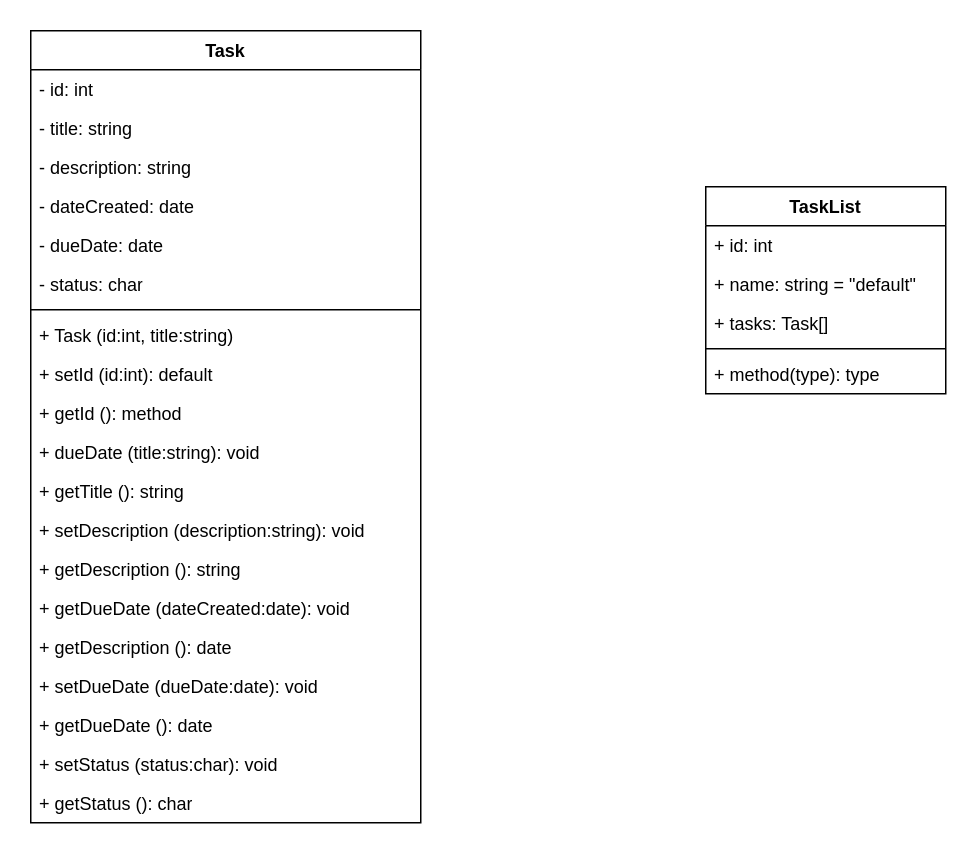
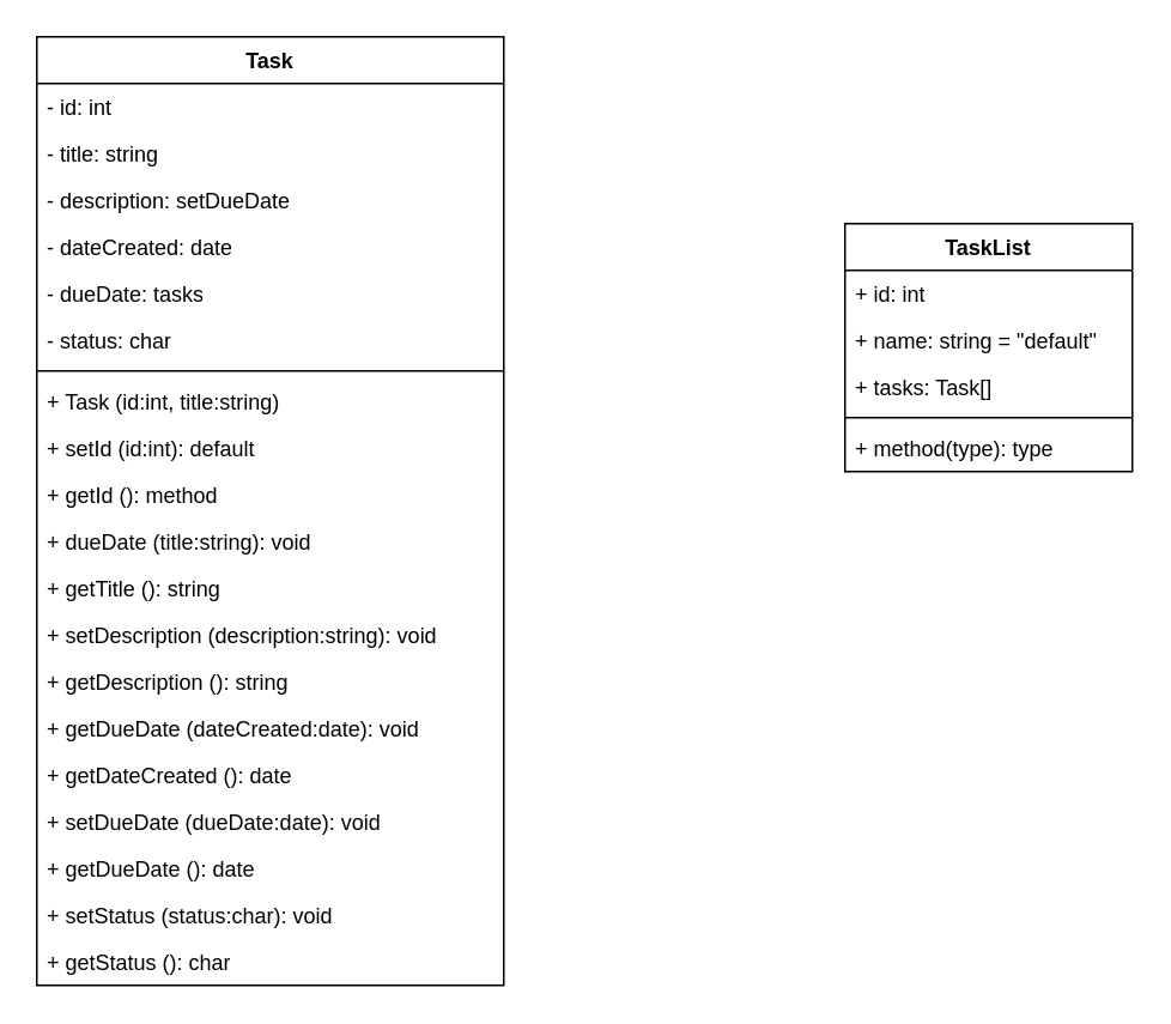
  <mxCell id="0" />
  <mxCell id="1" parent="0" />
  <mxCell id="2" value="Task" style="swimlane;fontStyle=1;align=center;verticalAlign=top;childLayout=stackLayout;horizontal=1;startSize=26;horizontalStack=0;resizeParent=1;resizeParentMax=0;resizeLast=0;collapsible=1;marginBottom=0;whiteSpace=wrap;html=1;" parent="1" vertex="1"><mxGeometry x="20" y="20" width="260" height="528" as="geometry" /></mxCell>
  <mxCell id="3" value="- id: int" style="text;strokeColor=none;fillColor=none;align=left;verticalAlign=top;spacingLeft=4;spacingRight=4;overflow=hidden;rotatable=0;points=[[0,0.5],[1,0.5]];portConstraint=eastwest;whiteSpace=wrap;html=1;" parent="2" vertex="1"><mxGeometry y="26" width="260" height="26" as="geometry" /></mxCell>
  <mxCell id="4" value="- title: string" style="text;strokeColor=none;fillColor=none;align=left;verticalAlign=top;spacingLeft=4;spacingRight=4;overflow=hidden;rotatable=0;points=[[0,0.5],[1,0.5]];portConstraint=eastwest;whiteSpace=wrap;html=1;" parent="2" vertex="1"><mxGeometry y="52" width="260" height="26" as="geometry" /></mxCell>
- <mxCell id="5" value="- description: string" style="text;strokeColor=none;fillColor=none;align=left;verticalAlign=top;spacingLeft=4;spacingRight=4;overflow=hidden;rotatable=0;points=[[0,0.5],[1,0.5]];portConstraint=eastwest;whiteSpace=wrap;html=1;" parent="2" vertex="1"><mxGeometry y="78" width="260" height="26" as="geometry" /></mxCell>
+ <mxCell id="5" value="- description: setDueDate" style="text;strokeColor=none;fillColor=none;align=left;verticalAlign=top;spacingLeft=4;spacingRight=4;overflow=hidden;rotatable=0;points=[[0,0.5],[1,0.5]];portConstraint=eastwest;whiteSpace=wrap;html=1;" parent="2" vertex="1"><mxGeometry y="78" width="260" height="26" as="geometry" /></mxCell>
  <mxCell id="6" value="- dateCreated: date" style="text;strokeColor=none;fillColor=none;align=left;verticalAlign=top;spacingLeft=4;spacingRight=4;overflow=hidden;rotatable=0;points=[[0,0.5],[1,0.5]];portConstraint=eastwest;whiteSpace=wrap;html=1;" parent="2" vertex="1"><mxGeometry y="104" width="260" height="26" as="geometry" /></mxCell>
- <mxCell id="7" value="- dueDate: date" style="text;strokeColor=none;fillColor=none;align=left;verticalAlign=top;spacingLeft=4;spacingRight=4;overflow=hidden;rotatable=0;points=[[0,0.5],[1,0.5]];portConstraint=eastwest;whiteSpace=wrap;html=1;" parent="2" vertex="1"><mxGeometry y="130" width="260" height="26" as="geometry" /></mxCell>
+ <mxCell id="7" value="- dueDate: tasks" style="text;strokeColor=none;fillColor=none;align=left;verticalAlign=top;spacingLeft=4;spacingRight=4;overflow=hidden;rotatable=0;points=[[0,0.5],[1,0.5]];portConstraint=eastwest;whiteSpace=wrap;html=1;" parent="2" vertex="1"><mxGeometry y="130" width="260" height="26" as="geometry" /></mxCell>
  <mxCell id="8" value="- status: char" style="text;strokeColor=none;fillColor=none;align=left;verticalAlign=top;spacingLeft=4;spacingRight=4;overflow=hidden;rotatable=0;points=[[0,0.5],[1,0.5]];portConstraint=eastwest;whiteSpace=wrap;html=1;" parent="2" vertex="1"><mxGeometry y="156" width="260" height="26" as="geometry" /></mxCell>
  <mxCell id="9" value="" style="line;strokeWidth=1;fillColor=none;align=left;verticalAlign=middle;spacingTop=-1;spacingLeft=3;spacingRight=3;rotatable=0;labelPosition=right;points=[];portConstraint=eastwest;strokeColor=inherit;" parent="2" vertex="1"><mxGeometry y="182" width="260" height="8" as="geometry" /></mxCell>
  <mxCell id="10" value="+ Task (id:int, title:string)" style="text;strokeColor=none;fillColor=none;align=left;verticalAlign=top;spacingLeft=4;spacingRight=4;overflow=hidden;rotatable=0;points=[[0,0.5],[1,0.5]];portConstraint=eastwest;whiteSpace=wrap;html=1;" parent="2" vertex="1"><mxGeometry y="190" width="260" height="26" as="geometry" /></mxCell>
  <mxCell id="11" value="+ setId (id:int): default" style="text;strokeColor=none;fillColor=none;align=left;verticalAlign=top;spacingLeft=4;spacingRight=4;overflow=hidden;rotatable=0;points=[[0,0.5],[1,0.5]];portConstraint=eastwest;whiteSpace=wrap;html=1;" parent="2" vertex="1"><mxGeometry y="216" width="260" height="26" as="geometry" /></mxCell>
  <mxCell id="12" value="+ getId (): method" style="text;strokeColor=none;fillColor=none;align=left;verticalAlign=top;spacingLeft=4;spacingRight=4;overflow=hidden;rotatable=0;points=[[0,0.5],[1,0.5]];portConstraint=eastwest;whiteSpace=wrap;html=1;" parent="2" vertex="1"><mxGeometry y="242" width="260" height="26" as="geometry" /></mxCell>
  <mxCell id="13" value="+ dueDate (title:string): void" style="text;strokeColor=none;fillColor=none;align=left;verticalAlign=top;spacingLeft=4;spacingRight=4;overflow=hidden;rotatable=0;points=[[0,0.5],[1,0.5]];portConstraint=eastwest;whiteSpace=wrap;html=1;" parent="2" vertex="1"><mxGeometry y="268" width="260" height="26" as="geometry" /></mxCell>
  <mxCell id="14" value="+ getTitle (): string" style="text;strokeColor=none;fillColor=none;align=left;verticalAlign=top;spacingLeft=4;spacingRight=4;overflow=hidden;rotatable=0;points=[[0,0.5],[1,0.5]];portConstraint=eastwest;whiteSpace=wrap;html=1;" parent="2" vertex="1"><mxGeometry y="294" width="260" height="26" as="geometry" /></mxCell>
  <mxCell id="15" value="+ setDescription (description:string): void" style="text;strokeColor=none;fillColor=none;align=left;verticalAlign=top;spacingLeft=4;spacingRight=4;overflow=hidden;rotatable=0;points=[[0,0.5],[1,0.5]];portConstraint=eastwest;whiteSpace=wrap;html=1;" parent="2" vertex="1"><mxGeometry y="320" width="260" height="26" as="geometry" /></mxCell>
  <mxCell id="16" value="+ getDescription (): string" style="text;strokeColor=none;fillColor=none;align=left;verticalAlign=top;spacingLeft=4;spacingRight=4;overflow=hidden;rotatable=0;points=[[0,0.5],[1,0.5]];portConstraint=eastwest;whiteSpace=wrap;html=1;" parent="2" vertex="1"><mxGeometry y="346" width="260" height="26" as="geometry" /></mxCell>
  <mxCell id="17" value="+ getDueDate (dateCreated:date): void" style="text;strokeColor=none;fillColor=none;align=left;verticalAlign=top;spacingLeft=4;spacingRight=4;overflow=hidden;rotatable=0;points=[[0,0.5],[1,0.5]];portConstraint=eastwest;whiteSpace=wrap;html=1;" parent="2" vertex="1"><mxGeometry y="372" width="260" height="26" as="geometry" /></mxCell>
- <mxCell id="18" value="+ getDescription (): date" style="text;strokeColor=none;fillColor=none;align=left;verticalAlign=top;spacingLeft=4;spacingRight=4;overflow=hidden;rotatable=0;points=[[0,0.5],[1,0.5]];portConstraint=eastwest;whiteSpace=wrap;html=1;" parent="2" vertex="1"><mxGeometry y="398" width="260" height="26" as="geometry" /></mxCell>
+ <mxCell id="18" value="+ getDateCreated (): date" style="text;strokeColor=none;fillColor=none;align=left;verticalAlign=top;spacingLeft=4;spacingRight=4;overflow=hidden;rotatable=0;points=[[0,0.5],[1,0.5]];portConstraint=eastwest;whiteSpace=wrap;html=1;" parent="2" vertex="1"><mxGeometry y="398" width="260" height="26" as="geometry" /></mxCell>
  <mxCell id="19" value="+ setDueDate (dueDate:date): void" style="text;strokeColor=none;fillColor=none;align=left;verticalAlign=top;spacingLeft=4;spacingRight=4;overflow=hidden;rotatable=0;points=[[0,0.5],[1,0.5]];portConstraint=eastwest;whiteSpace=wrap;html=1;" parent="2" vertex="1"><mxGeometry y="424" width="260" height="26" as="geometry" /></mxCell>
  <mxCell id="20" value="+ getDueDate (): date" style="text;strokeColor=none;fillColor=none;align=left;verticalAlign=top;spacingLeft=4;spacingRight=4;overflow=hidden;rotatable=0;points=[[0,0.5],[1,0.5]];portConstraint=eastwest;whiteSpace=wrap;html=1;" parent="2" vertex="1"><mxGeometry y="450" width="260" height="26" as="geometry" /></mxCell>
  <mxCell id="21" value="+ setStatus (status:char): void" style="text;strokeColor=none;fillColor=none;align=left;verticalAlign=top;spacingLeft=4;spacingRight=4;overflow=hidden;rotatable=0;points=[[0,0.5],[1,0.5]];portConstraint=eastwest;whiteSpace=wrap;html=1;" parent="2" vertex="1"><mxGeometry y="476" width="260" height="26" as="geometry" /></mxCell>
  <mxCell id="22" value="+ getStatus (): char" style="text;strokeColor=none;fillColor=none;align=left;verticalAlign=top;spacingLeft=4;spacingRight=4;overflow=hidden;rotatable=0;points=[[0,0.5],[1,0.5]];portConstraint=eastwest;whiteSpace=wrap;html=1;" parent="2" vertex="1"><mxGeometry y="502" width="260" height="26" as="geometry" /></mxCell>
  <mxCell id="23" value="TaskList" style="swimlane;fontStyle=1;align=center;verticalAlign=top;childLayout=stackLayout;horizontal=1;startSize=26;horizontalStack=0;resizeParent=1;resizeParentMax=0;resizeLast=0;collapsible=1;marginBottom=0;whiteSpace=wrap;html=1;" vertex="1" parent="1"><mxGeometry x="470" y="124" width="160" height="138" as="geometry" /></mxCell>
  <mxCell id="24" value="+ id: int" style="text;strokeColor=none;fillColor=none;align=left;verticalAlign=top;spacingLeft=4;spacingRight=4;overflow=hidden;rotatable=0;points=[[0,0.5],[1,0.5]];portConstraint=eastwest;whiteSpace=wrap;html=1;" vertex="1" parent="23"><mxGeometry y="26" width="160" height="26" as="geometry" /></mxCell>
  <mxCell id="25" value="+ name: string = &quot;default&quot;" style="text;strokeColor=none;fillColor=none;align=left;verticalAlign=top;spacingLeft=4;spacingRight=4;overflow=hidden;rotatable=0;points=[[0,0.5],[1,0.5]];portConstraint=eastwest;whiteSpace=wrap;html=1;" vertex="1" parent="23"><mxGeometry y="52" width="160" height="26" as="geometry" /></mxCell>
  <mxCell id="26" value="+ tasks: Task[]" style="text;strokeColor=none;fillColor=none;align=left;verticalAlign=top;spacingLeft=4;spacingRight=4;overflow=hidden;rotatable=0;points=[[0,0.5],[1,0.5]];portConstraint=eastwest;whiteSpace=wrap;html=1;" vertex="1" parent="23"><mxGeometry y="78" width="160" height="26" as="geometry" /></mxCell>
  <mxCell id="27" value="" style="line;strokeWidth=1;fillColor=none;align=left;verticalAlign=middle;spacingTop=-1;spacingLeft=3;spacingRight=3;rotatable=0;labelPosition=right;points=[];portConstraint=eastwest;strokeColor=inherit;" vertex="1" parent="23"><mxGeometry y="104" width="160" height="8" as="geometry" /></mxCell>
  <mxCell id="28" value="+ method(type): type" style="text;strokeColor=none;fillColor=none;align=left;verticalAlign=top;spacingLeft=4;spacingRight=4;overflow=hidden;rotatable=0;points=[[0,0.5],[1,0.5]];portConstraint=eastwest;whiteSpace=wrap;html=1;" vertex="1" parent="23"><mxGeometry y="112" width="160" height="26" as="geometry" /></mxCell>
